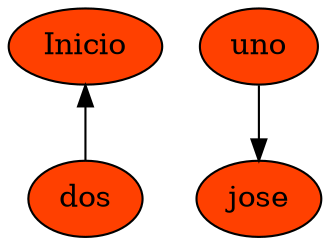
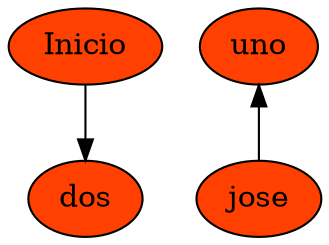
  digraph {
    node [fillcolor="#FF4000" group=rr style=filled]
    n1 [label=Inicio]
    n2 [group=r2144231525 label=uno]
    n3 [label=dos]
    n4 [group=r2144231525 label=jose]
    subgraph sub_1 {
      rank=same
      n1
      n2
    }
    subgraph sub_2 {
      rank=same
      n3
      n4
    }
    subgraph sub_3 {
      n4
    }
-   n3 -> n1
-   n2 -> n4
+   n1 -> n3
+   n4 -> n2
  }
